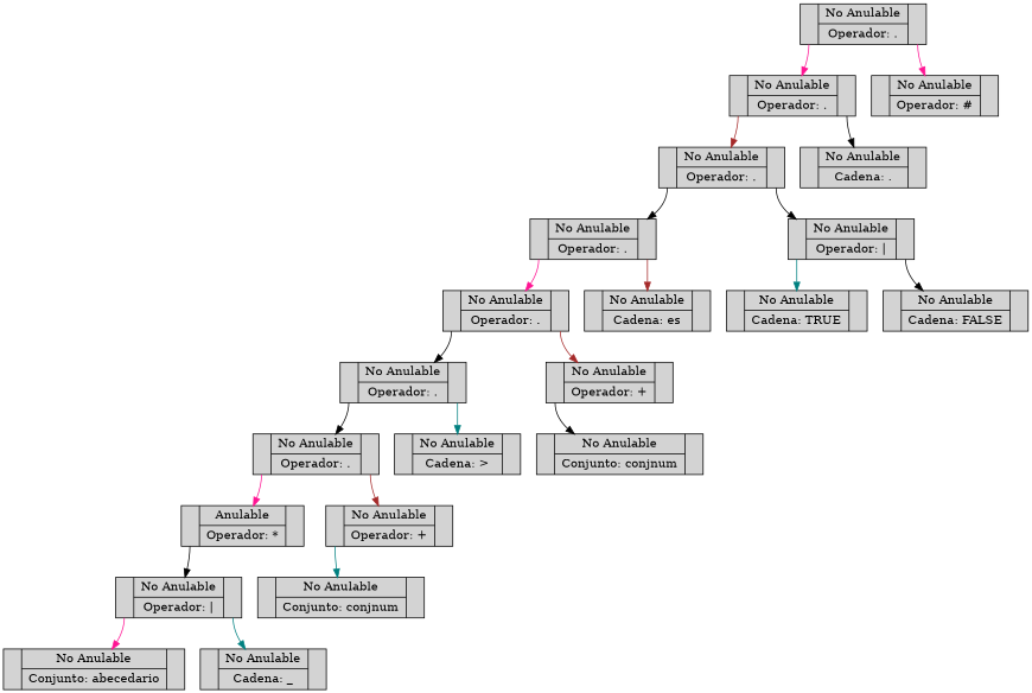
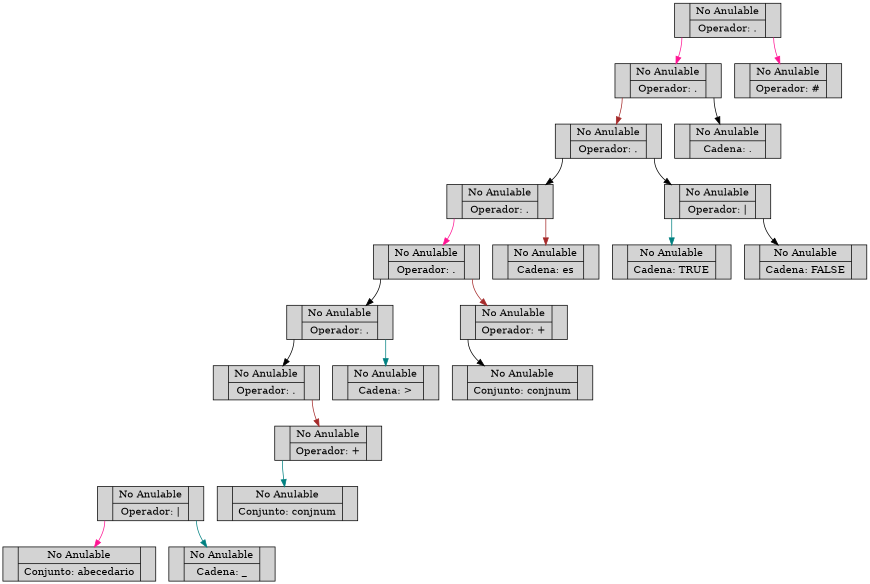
  digraph {
    rankdir=TB
    node [shape=record style=filled]
    edge [tailport=C0 color=black]
    n1 [label="<C0>|{<C1>No Anulable|Operador: \.}|<C2>"]
    n2 [label="<C0>|{<C1>No Anulable|Operador: \.}|<C2>"]
    n3 [label="<C0>|{<C1>No Anulable|Operador: \#}|<C2>"]
    n4 [label="<C0>|{<C1>No Anulable|Operador: \.}|<C2>"]
    n5 [label="<C0>|{<C1>No Anulable|Cadena: \.}|<C2>"]
    n6 [label="<C0>|{<C1>No Anulable|Operador: \.}|<C2>"]
    n7 [label="<C0>|{<C1>No Anulable|Operador: \|}|<C2>"]
    n8 [label="<C0>|{<C1>No Anulable|Operador: \.}|<C2>"]
    n9 [label="<C0>|{<C1>No Anulable|Cadena: es }|<C2>"]
    n10 [label="<C0>|{<C1>No Anulable|Operador: \.}|<C2>"]
    n11 [label="<C0>|{<C1>No Anulable|Operador: \+}|<C2>"]
    n12 [label="<C0>|{<C1>No Anulable|Operador: \.}|<C2>"]
    n13 [label="<C0>|{<C1>No Anulable|Cadena: \>}|<C2>"]
-   n14 [label="<C0>|{<C1>Anulable|Operador: \*}|<C2>"]
    n15 [label="<C0>|{<C1>No Anulable|Operador: \+}|<C2>"]
    n16 [label="<C0>|{<C1>No Anulable|Operador: \|}|<C2>"]
    n17 [label="<C0>|{<C1>No Anulable|Conjunto: abecedario}|<C2>"]
    n18 [label="<C0>|{<C1>No Anulable|Cadena: \_}|<C2>"]
    n19 [label="<C0>|{<C1>No Anulable|Conjunto: conjnum}|<C2>"]
    n20 [label="<C0>|{<C1>No Anulable|Conjunto: conjnum}|<C2>"]
    n21 [label="<C0>|{<C1>No Anulable|Cadena: TRUE}|<C2>"]
    n22 [label="<C0>|{<C1>No Anulable|Cadena: FALSE}|<C2>"]
    n1 -> n2 [color=deeppink]
    n1 -> n3 [tailport=C2 color=deeppink]
    n2 -> n4 [color=brown]
    n2 -> n5 [tailport=C2]
    n4 -> n6
    n4 -> n7 [tailport=C2]
    n6 -> n8 [color=deeppink]
    n6 -> n9 [tailport=C2 color=brown]
    n7 -> n21 [color=teal]
    n7 -> n22 [tailport=C2]
    n8 -> n10
    n8 -> n11 [tailport=C2 color=brown]
    n10 -> n12
    n10 -> n13 [tailport=C2 color=teal]
    n11 -> n20
-   n12 -> n14 [color=deeppink]
    n12 -> n15 [tailport=C2 color=brown]
-   n14 -> n16
    n15 -> n19 [color=teal]
    n16 -> n17 [color=deeppink]
    n16 -> n18 [tailport=C2 color=teal]
  }
